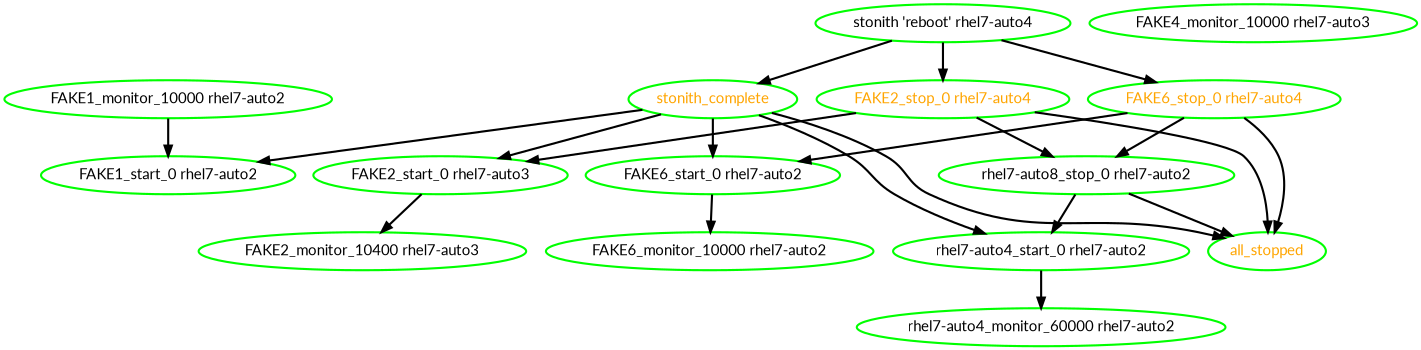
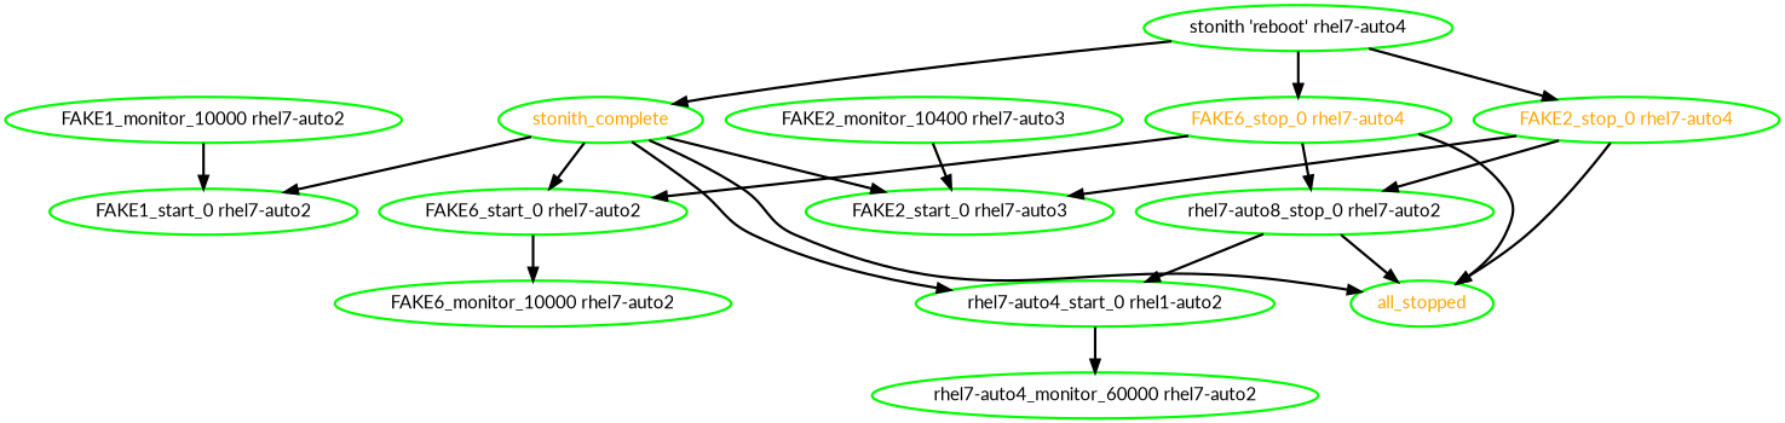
  digraph {
    fontname=Lato
    node [color=green fontcolor=black fontname=Lato style=bold]
    edge [fontname=Lato style=bold]
    "FAKE1_monitor_10000 rhel7-auto2"
    "FAKE1_start_0 rhel7-auto2"
    n3 [label="FAKE2_monitor_10400 rhel7-auto3"]
    "FAKE2_start_0 rhel7-auto3"
    "FAKE2_stop_0 rhel7-auto4" [fontcolor=orange]
    all_stopped [fontcolor=orange]
    n7 [label="rhel7-auto8_stop_0 rhel7-auto2"]
-   "rhel7-auto4_start_0 rhel7-auto2"
+   "rhel7-auto4_start_0 rhel7-auto2" [label="rhel7-auto4_start_0 rhel1-auto2"]
    "rhel7-auto4_monitor_60000 rhel7-auto2"
-   "FAKE4_monitor_10000 rhel7-auto3"
    "FAKE6_start_0 rhel7-auto2"
    "FAKE6_monitor_10000 rhel7-auto2"
    "FAKE6_stop_0 rhel7-auto4" [fontcolor=orange]
    "stonith 'reboot' rhel7-auto4"
    stonith_complete [fontcolor=orange]
    "FAKE1_monitor_10000 rhel7-auto2" -> "FAKE1_start_0 rhel7-auto2"
-   "FAKE2_start_0 rhel7-auto3" -> n3
+   n3 -> "FAKE2_start_0 rhel7-auto3"
    "FAKE2_stop_0 rhel7-auto4" -> "FAKE2_start_0 rhel7-auto3"
    "FAKE2_stop_0 rhel7-auto4" -> all_stopped
    "FAKE2_stop_0 rhel7-auto4" -> n7
    n7 -> all_stopped
    n7 -> "rhel7-auto4_start_0 rhel7-auto2"
    "rhel7-auto4_start_0 rhel7-auto2" -> "rhel7-auto4_monitor_60000 rhel7-auto2"
    "FAKE6_start_0 rhel7-auto2" -> "FAKE6_monitor_10000 rhel7-auto2"
    "FAKE6_stop_0 rhel7-auto4" -> all_stopped
    "FAKE6_stop_0 rhel7-auto4" -> n7
    "FAKE6_stop_0 rhel7-auto4" -> "FAKE6_start_0 rhel7-auto2"
    "stonith 'reboot' rhel7-auto4" -> "FAKE2_stop_0 rhel7-auto4"
    "stonith 'reboot' rhel7-auto4" -> "FAKE6_stop_0 rhel7-auto4"
    "stonith 'reboot' rhel7-auto4" -> stonith_complete
    stonith_complete -> "FAKE1_start_0 rhel7-auto2"
    stonith_complete -> "FAKE2_start_0 rhel7-auto3"
    stonith_complete -> all_stopped
    stonith_complete -> "rhel7-auto4_start_0 rhel7-auto2"
    stonith_complete -> "FAKE6_start_0 rhel7-auto2"
  }
